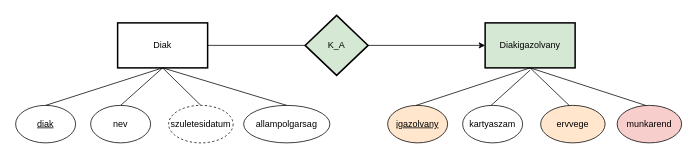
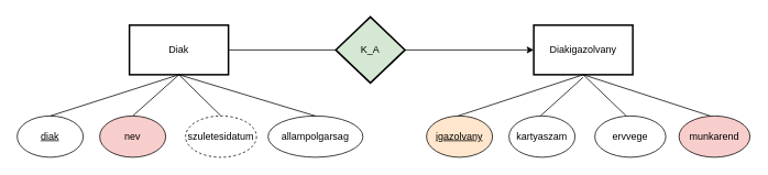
  <mxCell id="0" />
  <mxCell id="1" parent="0" />
- <mxCell id="2" value="Diakigazolvany" style="rounded=0;whiteSpace=wrap;html=1;strokeWidth=2;fillColor=#d5e8d4;" parent="1" vertex="1"><mxGeometry x="646" y="30" width="120" height="60" as="geometry" /></mxCell>
+ <mxCell id="2" value="Diakigazolvany" style="rounded=0;whiteSpace=wrap;html=1;strokeWidth=2;" parent="1" vertex="1"><mxGeometry x="646" y="30" width="120" height="60" as="geometry" /></mxCell>
  <mxCell id="3" value="Diak" style="rounded=0;whiteSpace=wrap;html=1;strokeWidth=2;" parent="1" vertex="1"><mxGeometry x="156" y="30" width="120" height="60" as="geometry" /></mxCell>
  <mxCell id="4" value="&lt;u&gt;diak&lt;/u&gt;" style="ellipse;whiteSpace=wrap;html=1;" parent="1" vertex="1"><mxGeometry x="20" y="140" width="80" height="50" as="geometry" /></mxCell>
  <mxCell id="5" value="szuletesidatum" style="ellipse;whiteSpace=wrap;html=1;dashed=1;" parent="1" vertex="1"><mxGeometry x="224" y="140" width="86" height="50" as="geometry" /></mxCell>
- <mxCell id="6" value="nev" style="ellipse;whiteSpace=wrap;html=1;" parent="1" vertex="1"><mxGeometry x="120" y="140" width="80" height="50" as="geometry" /></mxCell>
+ <mxCell id="6" value="nev" style="ellipse;whiteSpace=wrap;html=1;fillColor=#f8cecc;" parent="1" vertex="1"><mxGeometry x="120" y="140" width="80" height="50" as="geometry" /></mxCell>
  <mxCell id="7" value="&lt;u&gt;igazolvany&lt;/u&gt;" style="ellipse;whiteSpace=wrap;html=1;fillColor=#ffe6cc;" parent="1" vertex="1"><mxGeometry x="516" y="140" width="80" height="50" as="geometry" /></mxCell>
- <mxCell id="8" value="ervvege" style="ellipse;whiteSpace=wrap;html=1;fillColor=#ffe6cc;" parent="1" vertex="1"><mxGeometry x="720" y="140" width="86" height="50" as="geometry" /></mxCell>
+ <mxCell id="8" value="ervvege" style="ellipse;whiteSpace=wrap;html=1;" parent="1" vertex="1"><mxGeometry x="720" y="140" width="86" height="50" as="geometry" /></mxCell>
  <mxCell id="9" value="kartyaszam" style="ellipse;whiteSpace=wrap;html=1;" parent="1" vertex="1"><mxGeometry x="616" y="140" width="80" height="50" as="geometry" /></mxCell>
  <mxCell id="10" value="" style="endArrow=none;html=1;rounded=0;entryX=0.5;entryY=1;entryDx=0;entryDy=0;" parent="1" target="3" edge="1"><mxGeometry width="50" height="50" relative="1" as="geometry"><mxPoint x="60" y="140" as="sourcePoint" /><mxPoint x="110" y="90" as="targetPoint" /></mxGeometry></mxCell>
  <mxCell id="11" value="" style="endArrow=none;html=1;rounded=0;entryX=0.5;entryY=0;entryDx=0;entryDy=0;exitX=0.5;exitY=1;exitDx=0;exitDy=0;" parent="1" source="3" target="5" edge="1"><mxGeometry width="50" height="50" relative="1" as="geometry"><mxPoint x="160" y="90" as="sourcePoint" /><mxPoint x="264" y="40" as="targetPoint" /></mxGeometry></mxCell>
  <mxCell id="12" value="" style="endArrow=none;html=1;rounded=0;entryX=0.5;entryY=1;entryDx=0;entryDy=0;" parent="1" target="3" edge="1"><mxGeometry width="50" height="50" relative="1" as="geometry"><mxPoint x="160" y="140" as="sourcePoint" /><mxPoint x="160" y="90" as="targetPoint" /></mxGeometry></mxCell>
  <mxCell id="13" value="" style="endArrow=none;html=1;rounded=0;entryX=0.5;entryY=1;entryDx=0;entryDy=0;" parent="1" target="2" edge="1"><mxGeometry width="50" height="50" relative="1" as="geometry"><mxPoint x="554" y="140" as="sourcePoint" /><mxPoint x="658" y="90" as="targetPoint" /></mxGeometry></mxCell>
  <mxCell id="14" value="" style="endArrow=none;html=1;rounded=0;entryX=0.5;entryY=0;entryDx=0;entryDy=0;exitX=0.5;exitY=1;exitDx=0;exitDy=0;" parent="1" source="2" edge="1"><mxGeometry width="50" height="50" relative="1" as="geometry"><mxPoint x="654" y="90" as="sourcePoint" /><mxPoint x="758" y="140" as="targetPoint" /></mxGeometry></mxCell>
  <mxCell id="15" value="" style="endArrow=none;html=1;rounded=0;" parent="1" edge="1"><mxGeometry width="50" height="50" relative="1" as="geometry"><mxPoint x="654" y="140" as="sourcePoint" /><mxPoint x="706" y="93" as="targetPoint" /></mxGeometry></mxCell>
  <mxCell id="16" value="allampolgarsag" style="ellipse;whiteSpace=wrap;html=1;" parent="1" vertex="1"><mxGeometry x="324" y="140" width="115" height="50" as="geometry" /></mxCell>
  <mxCell id="17" value="" style="endArrow=none;html=1;rounded=0;entryX=0.5;entryY=0;entryDx=0;entryDy=0;exitX=0.5;exitY=1;exitDx=0;exitDy=0;" parent="1" source="3" target="16" edge="1"><mxGeometry width="50" height="50" relative="1" as="geometry"><mxPoint x="156" y="90" as="sourcePoint" /><mxPoint x="364" y="40" as="targetPoint" /></mxGeometry></mxCell>
  <mxCell id="18" value="munkarend" style="ellipse;whiteSpace=wrap;html=1;fillColor=#f8cecc;" parent="1" vertex="1"><mxGeometry x="822" y="140" width="86" height="50" as="geometry" /></mxCell>
  <mxCell id="19" value="" style="endArrow=none;html=1;rounded=0;entryX=0.5;entryY=0;entryDx=0;entryDy=0;exitX=0.5;exitY=1;exitDx=0;exitDy=0;" parent="1" source="2" edge="1"><mxGeometry width="50" height="50" relative="1" as="geometry"><mxPoint x="746" y="90" as="sourcePoint" /><mxPoint x="860" y="140" as="targetPoint" /></mxGeometry></mxCell>
  <mxCell id="20" value="K_A" style="rhombus;whiteSpace=wrap;html=1;strokeWidth=2;fillColor=#d5e8d4;" parent="1" vertex="1"><mxGeometry x="406" y="20" width="84" height="80" as="geometry" /></mxCell>
  <mxCell id="21" value="" style="endArrow=classic;html=1;rounded=0;entryX=0;entryY=0.5;entryDx=0;entryDy=0;" parent="1" target="2" edge="1"><mxGeometry width="50" height="50" relative="1" as="geometry"><mxPoint x="490" y="60" as="sourcePoint" /><mxPoint x="540" y="10" as="targetPoint" /></mxGeometry></mxCell>
  <mxCell id="22" value="" style="endArrow=none;html=1;rounded=0;" parent="1" target="20" edge="1"><mxGeometry width="50" height="50" relative="1" as="geometry"><mxPoint x="276" y="60" as="sourcePoint" /><mxPoint x="326" y="10" as="targetPoint" /></mxGeometry></mxCell>
